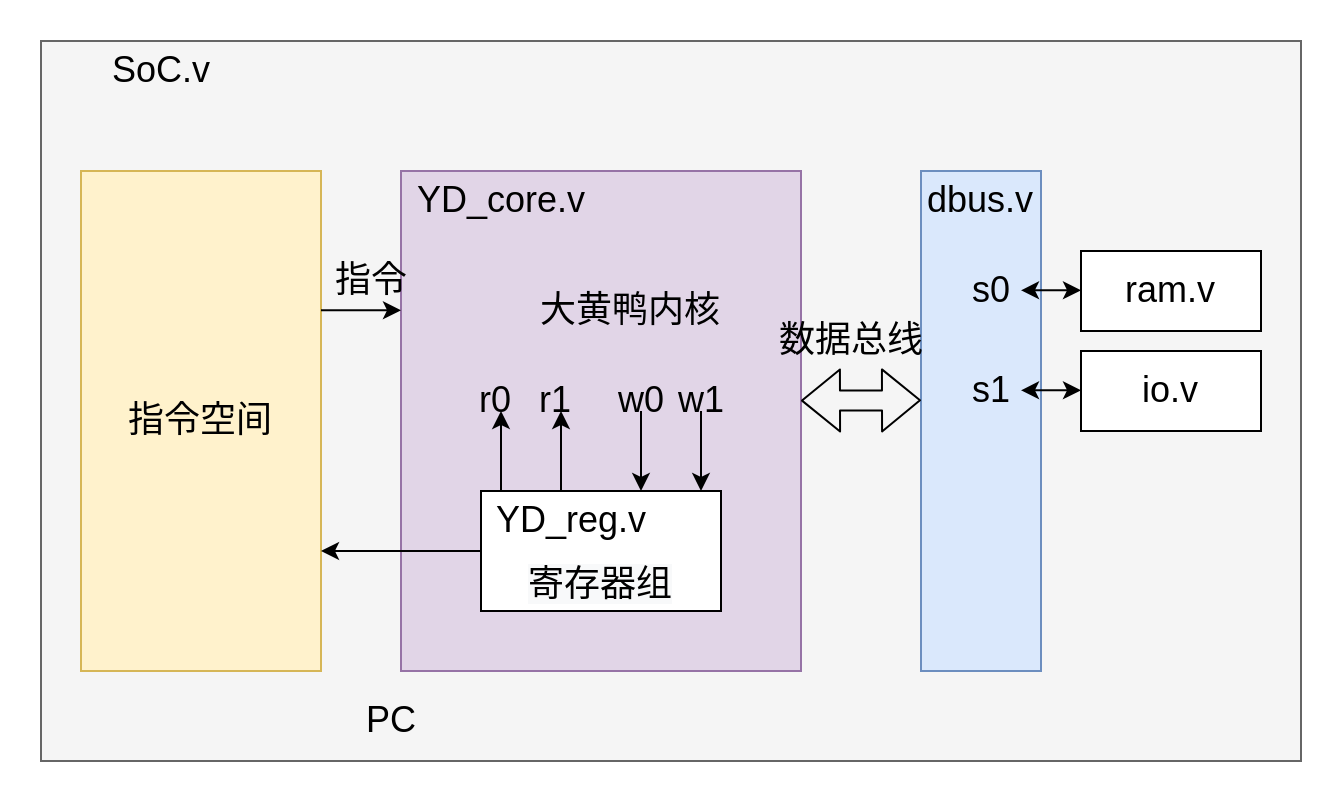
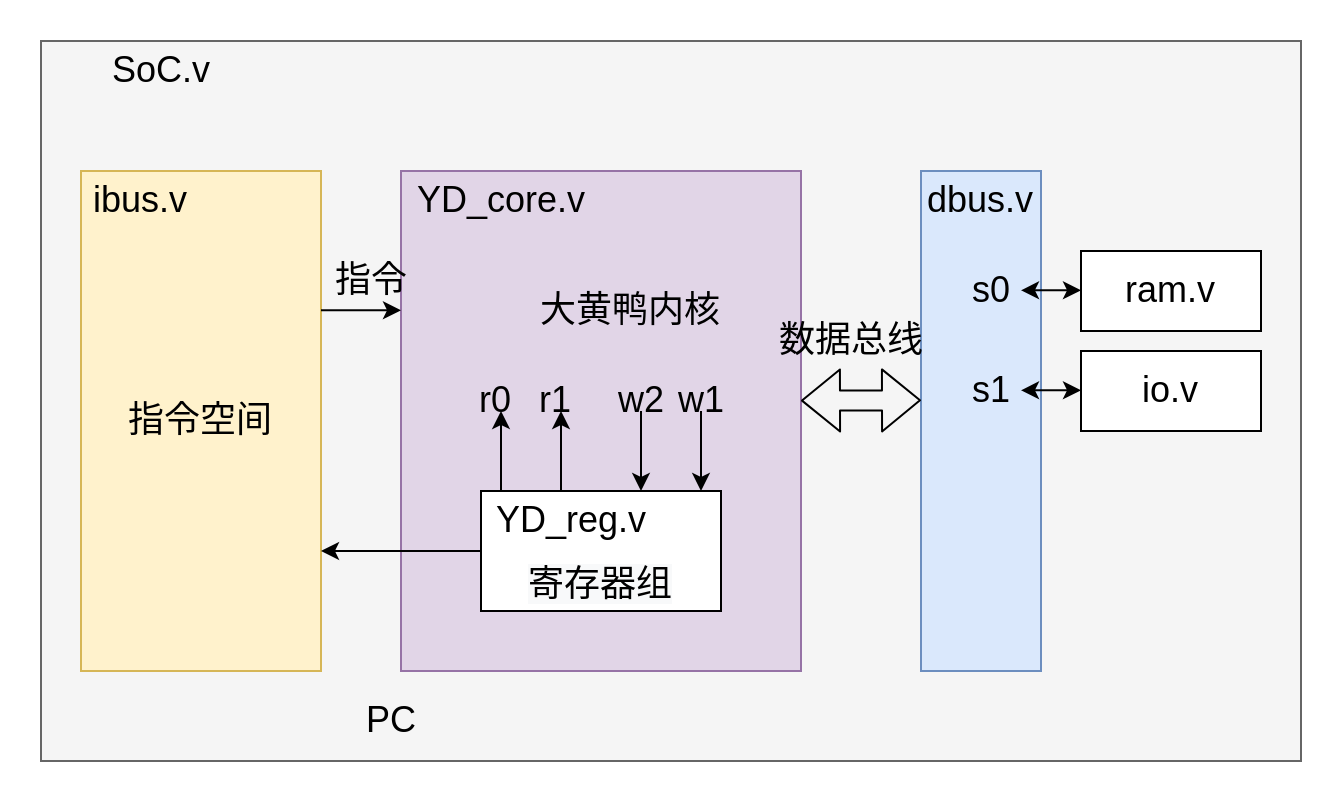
  <mxCell id="0" />
  <mxCell id="1" parent="0" />
  <mxCell id="2" value="" style="rounded=0;whiteSpace=wrap;html=1;fillColor=#f5f5f5;strokeColor=#666666;fontColor=#333333;" vertex="1" parent="1"><mxGeometry x="20" y="20" width="630" height="360" as="geometry" /></mxCell>
  <mxCell id="3" value="&lt;font style=&quot;font-size: 18px&quot;&gt;SoC.v&lt;/font&gt;" style="text;html=1;align=center;verticalAlign=middle;resizable=0;points=[];autosize=1;strokeColor=none;" vertex="1" parent="1"><mxGeometry x="50" y="25" width="60" height="20" as="geometry" /></mxCell>
  <mxCell id="4" value="指令空间" style="rounded=0;whiteSpace=wrap;html=1;fontSize=18;fillColor=#fff2cc;strokeColor=#d6b656;" vertex="1" parent="1"><mxGeometry x="40" y="85" width="120" height="250" as="geometry" /></mxCell>
  <mxCell id="5" value="" style="rounded=0;whiteSpace=wrap;html=1;fontSize=18;fillColor=#dae8fc;strokeColor=#6c8ebf;" vertex="1" parent="1"><mxGeometry x="460" y="85" width="60" height="250" as="geometry" /></mxCell>
+ <mxCell id="6" value="ibus.v" style="text;html=1;strokeColor=none;fillColor=none;align=center;verticalAlign=middle;whiteSpace=wrap;rounded=0;fontSize=18;" vertex="1" parent="1"><mxGeometry x="50" y="90" width="40" height="20" as="geometry" /></mxCell>
  <mxCell id="7" value="dbus.v" style="text;html=1;strokeColor=none;fillColor=none;align=center;verticalAlign=middle;whiteSpace=wrap;rounded=0;fontSize=18;" vertex="1" parent="1"><mxGeometry x="470" y="90" width="40" height="20" as="geometry" /></mxCell>
  <mxCell id="8" value="" style="rounded=0;whiteSpace=wrap;html=1;fontSize=18;fillColor=#e1d5e7;strokeColor=#9673a6;" vertex="1" parent="1"><mxGeometry x="200" y="85" width="200" height="250" as="geometry" /></mxCell>
  <mxCell id="9" style="edgeStyle=orthogonalEdgeStyle;rounded=0;orthogonalLoop=1;jettySize=auto;html=1;exitX=0;exitY=0.5;exitDx=0;exitDy=0;fontSize=18;entryX=1;entryY=0.76;entryDx=0;entryDy=0;entryPerimeter=0;" edge="1" parent="1" source="10" target="4"><mxGeometry relative="1" as="geometry"><mxPoint x="170" y="275" as="targetPoint" /></mxGeometry></mxCell>
  <mxCell id="10" value="" style="rounded=0;whiteSpace=wrap;html=1;fontSize=18;" vertex="1" parent="1"><mxGeometry x="240" y="245" width="120" height="60" as="geometry" /></mxCell>
  <mxCell id="11" value="大黄鸭内核" style="text;html=1;strokeColor=none;fillColor=none;align=center;verticalAlign=middle;whiteSpace=wrap;rounded=0;fontSize=18;" vertex="1" parent="1"><mxGeometry x="260" y="145" width="110" height="20" as="geometry" /></mxCell>
  <mxCell id="12" value="YD_core.v" style="text;html=1;align=center;verticalAlign=middle;resizable=0;points=[];autosize=1;strokeColor=none;fontSize=18;" vertex="1" parent="1"><mxGeometry x="200" y="85" width="100" height="30" as="geometry" /></mxCell>
  <mxCell id="13" value="YD_reg.v" style="text;html=1;align=center;verticalAlign=middle;resizable=0;points=[];autosize=1;strokeColor=none;fontSize=18;" vertex="1" parent="1"><mxGeometry x="240" y="245" width="90" height="30" as="geometry" /></mxCell>
  <mxCell id="14" value="&lt;span style=&quot;color: rgb(0, 0, 0); font-family: helvetica; font-size: 18px; font-style: normal; font-weight: 400; letter-spacing: normal; text-align: center; text-indent: 0px; text-transform: none; word-spacing: 0px; background-color: rgb(248, 249, 250); display: inline; float: none;&quot;&gt;寄存器组&lt;/span&gt;" style="text;whiteSpace=wrap;html=1;fontSize=18;" vertex="1" parent="1"><mxGeometry x="262" y="275" width="76" height="30" as="geometry" /></mxCell>
  <mxCell id="15" value="" style="endArrow=classic;html=1;fontSize=18;" edge="1" parent="1"><mxGeometry width="50" height="50" relative="1" as="geometry"><mxPoint x="250" y="245" as="sourcePoint" /><mxPoint x="250" y="205" as="targetPoint" /></mxGeometry></mxCell>
  <mxCell id="16" value="" style="endArrow=classic;html=1;fontSize=18;" edge="1" parent="1"><mxGeometry width="50" height="50" relative="1" as="geometry"><mxPoint x="280" y="245" as="sourcePoint" /><mxPoint x="280" y="205" as="targetPoint" /></mxGeometry></mxCell>
  <mxCell id="17" value="" style="endArrow=classic;html=1;fontSize=18;" edge="1" parent="1"><mxGeometry width="50" height="50" relative="1" as="geometry"><mxPoint x="320" y="205" as="sourcePoint" /><mxPoint x="320" y="245" as="targetPoint" /></mxGeometry></mxCell>
  <mxCell id="18" value="" style="endArrow=classic;html=1;fontSize=18;" edge="1" parent="1"><mxGeometry width="50" height="50" relative="1" as="geometry"><mxPoint x="350" y="205" as="sourcePoint" /><mxPoint x="350" y="245" as="targetPoint" /></mxGeometry></mxCell>
  <mxCell id="19" value="r0" style="text;html=1;align=center;verticalAlign=middle;resizable=0;points=[];autosize=1;strokeColor=none;fontSize=18;" vertex="1" parent="1"><mxGeometry x="232" y="185" width="30" height="30" as="geometry" /></mxCell>
  <mxCell id="20" value="r1" style="text;html=1;align=center;verticalAlign=middle;resizable=0;points=[];autosize=1;strokeColor=none;fontSize=18;" vertex="1" parent="1"><mxGeometry x="262" y="185" width="30" height="30" as="geometry" /></mxCell>
- <mxCell id="21" value="w0" style="text;html=1;align=center;verticalAlign=middle;resizable=0;points=[];autosize=1;strokeColor=none;fontSize=18;" vertex="1" parent="1"><mxGeometry x="300" y="185" width="40" height="30" as="geometry" /></mxCell>
+ <mxCell id="21" value="w2" style="text;html=1;align=center;verticalAlign=middle;resizable=0;points=[];autosize=1;strokeColor=none;fontSize=18;" vertex="1" parent="1"><mxGeometry x="300" y="185" width="40" height="30" as="geometry" /></mxCell>
  <mxCell id="22" value="w1" style="text;html=1;align=center;verticalAlign=middle;resizable=0;points=[];autosize=1;strokeColor=none;fontSize=18;" vertex="1" parent="1"><mxGeometry x="330" y="185" width="40" height="30" as="geometry" /></mxCell>
  <mxCell id="23" value="PC" style="text;html=1;align=center;verticalAlign=middle;resizable=0;points=[];autosize=1;strokeColor=none;fontSize=18;" vertex="1" parent="1"><mxGeometry x="175" y="345" width="40" height="30" as="geometry" /></mxCell>
  <mxCell id="24" value="" style="endArrow=classic;html=1;fontSize=18;" edge="1" parent="1"><mxGeometry width="50" height="50" relative="1" as="geometry"><mxPoint x="160" y="154.66" as="sourcePoint" /><mxPoint x="200" y="154.66" as="targetPoint" /></mxGeometry></mxCell>
  <mxCell id="25" value="指令" style="text;html=1;align=center;verticalAlign=middle;resizable=0;points=[];autosize=1;strokeColor=none;fontSize=18;" vertex="1" parent="1"><mxGeometry x="160" y="125" width="50" height="30" as="geometry" /></mxCell>
  <mxCell id="26" value="" style="shape=flexArrow;endArrow=classic;startArrow=classic;html=1;fontSize=18;" edge="1" parent="1"><mxGeometry width="100" height="100" relative="1" as="geometry"><mxPoint x="400" y="199.8" as="sourcePoint" /><mxPoint x="460" y="199.651" as="targetPoint" /></mxGeometry></mxCell>
  <mxCell id="27" value="数据总线" style="text;html=1;align=center;verticalAlign=middle;resizable=0;points=[];autosize=1;strokeColor=none;fontSize=18;" vertex="1" parent="1"><mxGeometry x="380" y="155" width="90" height="30" as="geometry" /></mxCell>
  <mxCell id="28" value="ram.v" style="rounded=0;whiteSpace=wrap;html=1;fontSize=18;" vertex="1" parent="1"><mxGeometry x="540" y="125" width="90" height="40" as="geometry" /></mxCell>
  <mxCell id="29" value="io.v" style="rounded=0;whiteSpace=wrap;html=1;fontSize=18;" vertex="1" parent="1"><mxGeometry x="540" y="175" width="90" height="40" as="geometry" /></mxCell>
  <mxCell id="30" value="" style="endArrow=classic;html=1;fontSize=18;startArrow=classic;startFill=1;" edge="1" parent="1"><mxGeometry width="50" height="50" relative="1" as="geometry"><mxPoint x="510" y="144.66" as="sourcePoint" /><mxPoint x="540" y="144.66" as="targetPoint" /></mxGeometry></mxCell>
  <mxCell id="31" value="" style="endArrow=classic;html=1;fontSize=18;startArrow=classic;startFill=1;" edge="1" parent="1"><mxGeometry width="50" height="50" relative="1" as="geometry"><mxPoint x="510" y="194.66" as="sourcePoint" /><mxPoint x="540" y="194.66" as="targetPoint" /></mxGeometry></mxCell>
  <mxCell id="32" value="s0" style="text;html=1;align=center;verticalAlign=middle;resizable=0;points=[];autosize=1;strokeColor=none;fontSize=18;" vertex="1" parent="1"><mxGeometry x="480" y="130" width="30" height="30" as="geometry" /></mxCell>
  <mxCell id="33" value="s1" style="text;html=1;align=center;verticalAlign=middle;resizable=0;points=[];autosize=1;strokeColor=none;fontSize=18;" vertex="1" parent="1"><mxGeometry x="480" y="180" width="30" height="30" as="geometry" /></mxCell>
